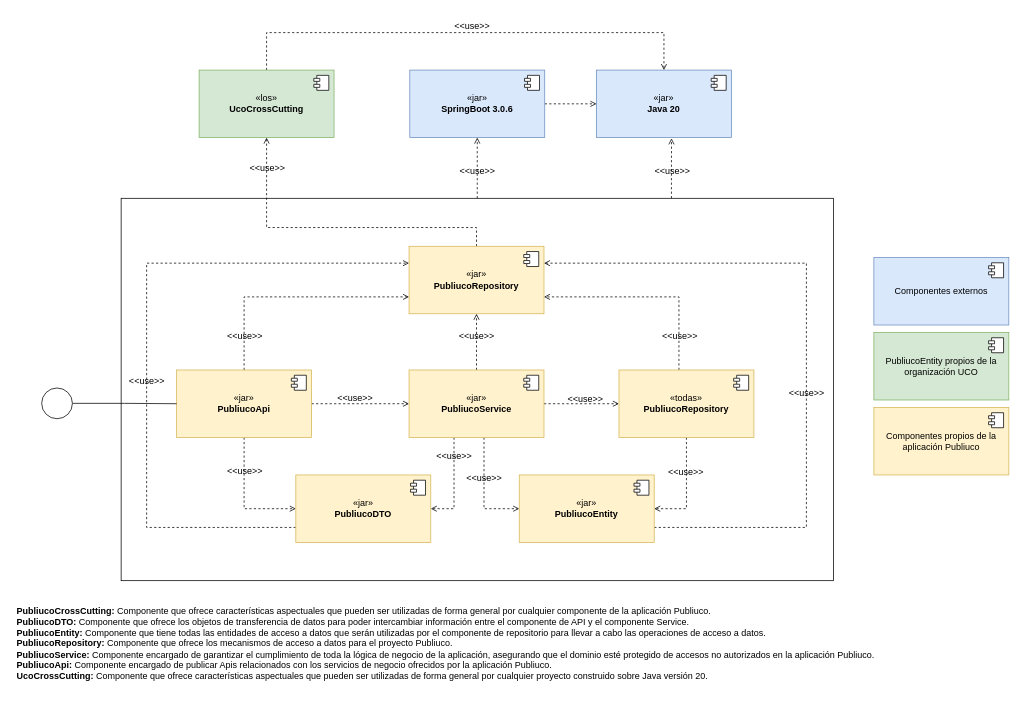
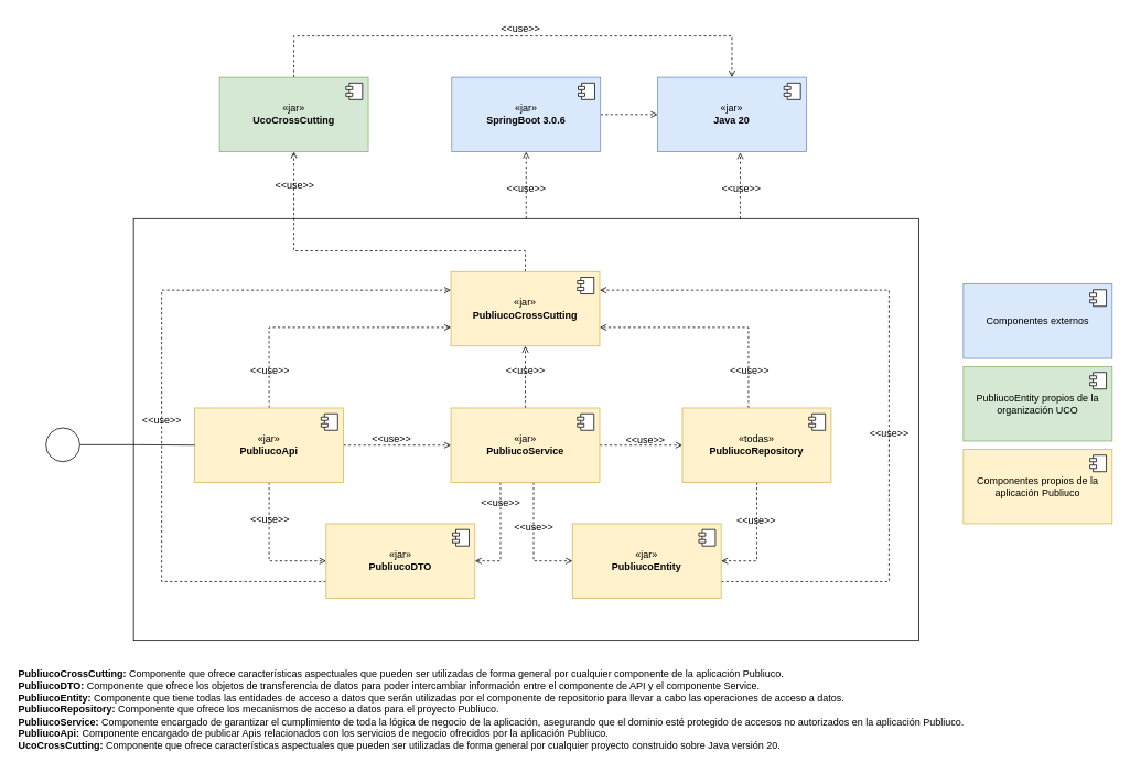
  <mxCell id="0" />
  <mxCell id="1" parent="0" />
  <mxCell id="2" style="edgeStyle=orthogonalEdgeStyle;rounded=0;orthogonalLoop=1;jettySize=auto;html=1;entryX=0.556;entryY=1.011;entryDx=0;entryDy=0;entryPerimeter=0;dashed=1;endArrow=open;endFill=0;" edge="1" parent="1" source="4" target="29"><mxGeometry relative="1" as="geometry"><Array as="points"><mxPoint x="895" y="233" /><mxPoint x="895" y="233" /></Array></mxGeometry></mxCell>
  <mxCell id="3" style="edgeStyle=orthogonalEdgeStyle;rounded=0;orthogonalLoop=1;jettySize=auto;html=1;entryX=0.5;entryY=1;entryDx=0;entryDy=0;endArrow=open;endFill=0;dashed=1;" edge="1" parent="1" source="4" target="32"><mxGeometry relative="1" as="geometry" /></mxCell>
  <mxCell id="4" value="" style="rounded=0;whiteSpace=wrap;html=1;fillColor=none;" vertex="1" parent="1"><mxGeometry x="161" y="264" width="950" height="510" as="geometry" /></mxCell>
  <mxCell id="5" style="edgeStyle=orthogonalEdgeStyle;rounded=0;orthogonalLoop=1;jettySize=auto;html=1;dashed=1;endArrow=open;endFill=0;" edge="1" parent="1" source="6" target="48"><mxGeometry relative="1" as="geometry"><Array as="points"><mxPoint x="635" y="303" /><mxPoint x="355" y="303" /></Array></mxGeometry></mxCell>
- <mxCell id="6" value="«jar»&lt;br&gt;&lt;b&gt;PubliucoRepository&lt;/b&gt;" style="html=1;dropTarget=0;whiteSpace=wrap;fillColor=#fff2cc;strokeColor=#d6b656;" vertex="1" parent="1"><mxGeometry x="545" y="328" width="180" height="90" as="geometry" /></mxCell>
+ <mxCell id="6" value="«jar»&lt;br&gt;&lt;b&gt;PubliucoCrossCutting&lt;/b&gt;" style="html=1;dropTarget=0;whiteSpace=wrap;fillColor=#fff2cc;strokeColor=#d6b656;" vertex="1" parent="1"><mxGeometry x="545" y="328" width="180" height="90" as="geometry" /></mxCell>
  <mxCell id="7" value="" style="shape=module;jettyWidth=8;jettyHeight=4;" vertex="1" parent="6"><mxGeometry x="1" width="20" height="20" relative="1" as="geometry"><mxPoint x="-27" y="7" as="offset" /></mxGeometry></mxCell>
  <mxCell id="8" style="edgeStyle=orthogonalEdgeStyle;rounded=0;orthogonalLoop=1;jettySize=auto;html=1;endArrow=open;endFill=0;dashed=1;startArrow=none;entryX=0;entryY=0.75;entryDx=0;entryDy=0;" edge="1" parent="1" source="11" target="6"><mxGeometry relative="1" as="geometry"><mxPoint x="325" y="418" as="sourcePoint" /><Array as="points"><mxPoint x="325" y="396" /></Array></mxGeometry></mxCell>
  <mxCell id="9" style="edgeStyle=orthogonalEdgeStyle;rounded=0;orthogonalLoop=1;jettySize=auto;html=1;entryX=0;entryY=0.5;entryDx=0;entryDy=0;endArrow=open;endFill=0;dashed=1;" edge="1" parent="1" source="11" target="17"><mxGeometry relative="1" as="geometry" /></mxCell>
  <mxCell id="10" style="edgeStyle=orthogonalEdgeStyle;rounded=0;orthogonalLoop=1;jettySize=auto;html=1;entryX=0;entryY=0.5;entryDx=0;entryDy=0;endArrow=open;endFill=0;dashed=1;" edge="1" parent="1" source="11" target="27"><mxGeometry relative="1" as="geometry" /></mxCell>
  <mxCell id="11" value="«jar»&lt;br&gt;&lt;b&gt;PubliucoApi&lt;/b&gt;" style="html=1;dropTarget=0;whiteSpace=wrap;fillColor=#fff2cc;strokeColor=#d6b656;" vertex="1" parent="1"><mxGeometry x="235" y="493" width="180" height="90" as="geometry" /></mxCell>
  <mxCell id="12" value="" style="shape=module;jettyWidth=8;jettyHeight=4;" vertex="1" parent="11"><mxGeometry x="1" width="20" height="20" relative="1" as="geometry"><mxPoint x="-27" y="7" as="offset" /></mxGeometry></mxCell>
  <mxCell id="13" style="edgeStyle=orthogonalEdgeStyle;rounded=0;orthogonalLoop=1;jettySize=auto;html=1;entryX=0;entryY=0.5;entryDx=0;entryDy=0;dashed=1;endArrow=open;endFill=0;" edge="1" parent="1" source="17" target="21"><mxGeometry relative="1" as="geometry" /></mxCell>
  <mxCell id="14" style="edgeStyle=orthogonalEdgeStyle;rounded=0;orthogonalLoop=1;jettySize=auto;html=1;entryX=1;entryY=0.5;entryDx=0;entryDy=0;endArrow=open;endFill=0;dashed=1;" edge="1" parent="1" source="17" target="27"><mxGeometry relative="1" as="geometry"><Array as="points"><mxPoint x="605" y="678" /></Array></mxGeometry></mxCell>
  <mxCell id="15" style="edgeStyle=orthogonalEdgeStyle;rounded=0;orthogonalLoop=1;jettySize=auto;html=1;entryX=0;entryY=0.5;entryDx=0;entryDy=0;endArrow=open;endFill=0;dashed=1;" edge="1" parent="1" source="17" target="24"><mxGeometry relative="1" as="geometry"><Array as="points"><mxPoint x="645" y="678" /></Array></mxGeometry></mxCell>
  <mxCell id="16" style="edgeStyle=orthogonalEdgeStyle;rounded=0;orthogonalLoop=1;jettySize=auto;html=1;entryX=0.5;entryY=1;entryDx=0;entryDy=0;endArrow=open;endFill=0;dashed=1;" edge="1" parent="1" source="17" target="6"><mxGeometry relative="1" as="geometry" /></mxCell>
  <mxCell id="17" value="«jar»&lt;br&gt;&lt;b style=&quot;border-color: var(--border-color);&quot;&gt;Publiuco&lt;/b&gt;&lt;b&gt;Service&lt;/b&gt;" style="html=1;dropTarget=0;whiteSpace=wrap;fillColor=#fff2cc;strokeColor=#d6b656;" vertex="1" parent="1"><mxGeometry x="545" y="493" width="180" height="90" as="geometry" /></mxCell>
  <mxCell id="18" value="" style="shape=module;jettyWidth=8;jettyHeight=4;" vertex="1" parent="17"><mxGeometry x="1" width="20" height="20" relative="1" as="geometry"><mxPoint x="-27" y="7" as="offset" /></mxGeometry></mxCell>
  <mxCell id="19" style="edgeStyle=orthogonalEdgeStyle;rounded=0;orthogonalLoop=1;jettySize=auto;html=1;entryX=1;entryY=0.5;entryDx=0;entryDy=0;endArrow=open;endFill=0;dashed=1;" edge="1" parent="1" source="21" target="24"><mxGeometry relative="1" as="geometry" /></mxCell>
  <mxCell id="20" style="edgeStyle=orthogonalEdgeStyle;rounded=0;orthogonalLoop=1;jettySize=auto;html=1;entryX=1;entryY=0.75;entryDx=0;entryDy=0;dashed=1;endArrow=open;endFill=0;" edge="1" parent="1" source="21" target="6"><mxGeometry relative="1" as="geometry"><Array as="points"><mxPoint x="905" y="396" /></Array></mxGeometry></mxCell>
  <mxCell id="21" value="«todas»&lt;br&gt;&lt;b style=&quot;border-color: var(--border-color);&quot;&gt;Publiuco&lt;/b&gt;&lt;b&gt;Repository&lt;/b&gt;" style="html=1;dropTarget=0;whiteSpace=wrap;fillColor=#fff2cc;strokeColor=#d6b656;" vertex="1" parent="1"><mxGeometry x="825" y="493" width="180" height="90" as="geometry" /></mxCell>
  <mxCell id="22" value="" style="shape=module;jettyWidth=8;jettyHeight=4;" vertex="1" parent="21"><mxGeometry x="1" width="20" height="20" relative="1" as="geometry"><mxPoint x="-27" y="7" as="offset" /></mxGeometry></mxCell>
  <mxCell id="23" style="edgeStyle=orthogonalEdgeStyle;rounded=0;orthogonalLoop=1;jettySize=auto;html=1;entryX=1;entryY=0.25;entryDx=0;entryDy=0;dashed=1;endArrow=open;endFill=0;" edge="1" parent="1" source="24" target="6"><mxGeometry relative="1" as="geometry"><Array as="points"><mxPoint x="1075" y="703" /><mxPoint x="1075" y="351" /></Array></mxGeometry></mxCell>
  <mxCell id="24" value="«jar»&lt;br&gt;&lt;b style=&quot;border-color: var(--border-color);&quot;&gt;Publiuco&lt;/b&gt;&lt;b&gt;Entity&lt;/b&gt;" style="html=1;dropTarget=0;whiteSpace=wrap;fillColor=#fff2cc;strokeColor=#d6b656;" vertex="1" parent="1"><mxGeometry x="692" y="633" width="180" height="90" as="geometry" /></mxCell>
  <mxCell id="25" value="" style="shape=module;jettyWidth=8;jettyHeight=4;" vertex="1" parent="24"><mxGeometry x="1" width="20" height="20" relative="1" as="geometry"><mxPoint x="-27" y="7" as="offset" /></mxGeometry></mxCell>
  <mxCell id="26" style="edgeStyle=orthogonalEdgeStyle;rounded=0;orthogonalLoop=1;jettySize=auto;html=1;entryX=0;entryY=0.25;entryDx=0;entryDy=0;dashed=1;endArrow=open;endFill=0;" edge="1" parent="1" source="27" target="6"><mxGeometry relative="1" as="geometry"><Array as="points"><mxPoint x="195" y="703" /><mxPoint x="195" y="351" /></Array></mxGeometry></mxCell>
  <mxCell id="27" value="«jar»&lt;br&gt;&lt;b&gt;PubliucoDTO&lt;/b&gt;" style="html=1;dropTarget=0;whiteSpace=wrap;fillColor=#fff2cc;strokeColor=#d6b656;" vertex="1" parent="1"><mxGeometry x="394" y="633" width="180" height="90" as="geometry" /></mxCell>
  <mxCell id="28" value="" style="shape=module;jettyWidth=8;jettyHeight=4;" vertex="1" parent="27"><mxGeometry x="1" width="20" height="20" relative="1" as="geometry"><mxPoint x="-27" y="7" as="offset" /></mxGeometry></mxCell>
  <mxCell id="29" value="«jar»&lt;br&gt;&lt;b&gt;Java 20&lt;/b&gt;" style="html=1;dropTarget=0;whiteSpace=wrap;fillColor=#dae8fc;strokeColor=#6c8ebf;" vertex="1" parent="1"><mxGeometry x="795" y="93" width="180" height="90" as="geometry" /></mxCell>
  <mxCell id="30" value="" style="shape=module;jettyWidth=8;jettyHeight=4;" vertex="1" parent="29"><mxGeometry x="1" width="20" height="20" relative="1" as="geometry"><mxPoint x="-27" y="7" as="offset" /></mxGeometry></mxCell>
  <mxCell id="31" style="edgeStyle=orthogonalEdgeStyle;rounded=0;orthogonalLoop=1;jettySize=auto;html=1;entryX=0;entryY=0.5;entryDx=0;entryDy=0;dashed=1;endArrow=open;endFill=0;" edge="1" parent="1" source="32" target="29"><mxGeometry relative="1" as="geometry" /></mxCell>
  <mxCell id="32" value="«jar»&lt;br&gt;&lt;b&gt;SpringBoot 3.0.6&lt;/b&gt;" style="html=1;dropTarget=0;whiteSpace=wrap;fillColor=#dae8fc;strokeColor=#6c8ebf;" vertex="1" parent="1"><mxGeometry x="546" y="93" width="180" height="90" as="geometry" /></mxCell>
  <mxCell id="33" value="" style="shape=module;jettyWidth=8;jettyHeight=4;" vertex="1" parent="32"><mxGeometry x="1" width="20" height="20" relative="1" as="geometry"><mxPoint x="-27" y="7" as="offset" /></mxGeometry></mxCell>
  <mxCell id="34" value="&amp;lt;&amp;lt;use&amp;gt;&amp;gt;" style="text;html=1;align=center;verticalAlign=middle;resizable=0;points=[];autosize=1;strokeColor=none;fillColor=none;" vertex="1" parent="1"><mxGeometry x="291" y="433" width="70" height="30" as="geometry" /></mxCell>
  <mxCell id="35" value="&amp;lt;&amp;lt;use&amp;gt;&amp;gt;" style="text;html=1;align=center;verticalAlign=middle;resizable=0;points=[];autosize=1;strokeColor=none;fillColor=none;" vertex="1" parent="1"><mxGeometry x="600" y="433" width="70" height="30" as="geometry" /></mxCell>
  <mxCell id="36" value="&amp;lt;&amp;lt;use&amp;gt;&amp;gt;" style="text;html=1;align=center;verticalAlign=middle;resizable=0;points=[];autosize=1;strokeColor=none;fillColor=none;" vertex="1" parent="1"><mxGeometry x="871" y="433" width="70" height="30" as="geometry" /></mxCell>
  <mxCell id="37" value="&amp;lt;&amp;lt;use&amp;gt;&amp;gt;" style="text;html=1;align=center;verticalAlign=middle;resizable=0;points=[];autosize=1;strokeColor=none;fillColor=none;" vertex="1" parent="1"><mxGeometry x="438" y="516" width="70" height="30" as="geometry" /></mxCell>
  <mxCell id="38" value="&amp;lt;&amp;lt;use&amp;gt;&amp;gt;" style="text;html=1;align=center;verticalAlign=middle;resizable=0;points=[];autosize=1;strokeColor=none;fillColor=none;" vertex="1" parent="1"><mxGeometry x="745" y="517" width="70" height="30" as="geometry" /></mxCell>
  <mxCell id="39" value="&amp;lt;&amp;lt;use&amp;gt;&amp;gt;" style="text;html=1;align=center;verticalAlign=middle;resizable=0;points=[];autosize=1;strokeColor=none;fillColor=none;" vertex="1" parent="1"><mxGeometry x="291" y="613" width="70" height="30" as="geometry" /></mxCell>
  <mxCell id="40" value="&amp;lt;&amp;lt;use&amp;gt;&amp;gt;" style="text;html=1;align=center;verticalAlign=middle;resizable=0;points=[];autosize=1;strokeColor=none;fillColor=none;" vertex="1" parent="1"><mxGeometry x="570" y="593" width="70" height="30" as="geometry" /></mxCell>
  <mxCell id="41" value="&amp;lt;&amp;lt;use&amp;gt;&amp;gt;" style="text;html=1;align=center;verticalAlign=middle;resizable=0;points=[];autosize=1;strokeColor=none;fillColor=none;" vertex="1" parent="1"><mxGeometry x="610" y="623" width="70" height="30" as="geometry" /></mxCell>
  <mxCell id="42" value="&amp;lt;&amp;lt;use&amp;gt;&amp;gt;" style="text;html=1;align=center;verticalAlign=middle;resizable=0;points=[];autosize=1;strokeColor=none;fillColor=none;" vertex="1" parent="1"><mxGeometry x="879" y="615" width="70" height="30" as="geometry" /></mxCell>
  <mxCell id="43" value="&amp;lt;&amp;lt;use&amp;gt;&amp;gt;" style="text;html=1;align=center;verticalAlign=middle;resizable=0;points=[];autosize=1;strokeColor=none;fillColor=none;" vertex="1" parent="1"><mxGeometry x="1040" y="509" width="70" height="30" as="geometry" /></mxCell>
  <mxCell id="44" value="&amp;lt;&amp;lt;use&amp;gt;&amp;gt;" style="text;html=1;align=center;verticalAlign=middle;resizable=0;points=[];autosize=1;strokeColor=none;fillColor=none;" vertex="1" parent="1"><mxGeometry x="160" y="493" width="70" height="30" as="geometry" /></mxCell>
  <mxCell id="45" value="&amp;lt;&amp;lt;use&amp;gt;&amp;gt;" style="text;html=1;align=center;verticalAlign=middle;resizable=0;points=[];autosize=1;strokeColor=none;fillColor=none;" vertex="1" parent="1"><mxGeometry x="601" y="213" width="70" height="30" as="geometry" /></mxCell>
  <mxCell id="46" value="&amp;lt;&amp;lt;use&amp;gt;&amp;gt;" style="text;html=1;align=center;verticalAlign=middle;resizable=0;points=[];autosize=1;strokeColor=none;fillColor=none;" vertex="1" parent="1"><mxGeometry x="861" y="213" width="70" height="30" as="geometry" /></mxCell>
  <mxCell id="47" style="edgeStyle=orthogonalEdgeStyle;rounded=0;orthogonalLoop=1;jettySize=auto;html=1;entryX=0.5;entryY=0;entryDx=0;entryDy=0;dashed=1;endArrow=open;endFill=0;" edge="1" parent="1" source="48" target="29"><mxGeometry relative="1" as="geometry"><Array as="points"><mxPoint x="355" y="43" /><mxPoint x="885" y="43" /></Array></mxGeometry></mxCell>
- <mxCell id="48" value="«los»&lt;br&gt;&lt;b&gt;UcoCrossCutting&lt;/b&gt;" style="html=1;dropTarget=0;whiteSpace=wrap;fillColor=#d5e8d4;strokeColor=#82b366;" vertex="1" parent="1"><mxGeometry x="265" y="93" width="180" height="90" as="geometry" /></mxCell>
+ <mxCell id="48" value="«jar»&lt;br&gt;&lt;b&gt;UcoCrossCutting&lt;/b&gt;" style="html=1;dropTarget=0;whiteSpace=wrap;fillColor=#d5e8d4;strokeColor=#82b366;" vertex="1" parent="1"><mxGeometry x="265" y="93" width="180" height="90" as="geometry" /></mxCell>
  <mxCell id="49" value="" style="shape=module;jettyWidth=8;jettyHeight=4;" vertex="1" parent="48"><mxGeometry x="1" width="20" height="20" relative="1" as="geometry"><mxPoint x="-27" y="7" as="offset" /></mxGeometry></mxCell>
  <mxCell id="50" value="&amp;lt;&amp;lt;use&amp;gt;&amp;gt;" style="text;html=1;align=center;verticalAlign=middle;resizable=0;points=[];autosize=1;strokeColor=none;fillColor=none;" vertex="1" parent="1"><mxGeometry x="321" y="209" width="70" height="30" as="geometry" /></mxCell>
  <mxCell id="51" value="&amp;lt;&amp;lt;use&amp;gt;&amp;gt;" style="text;html=1;align=center;verticalAlign=middle;resizable=0;points=[];autosize=1;strokeColor=none;fillColor=none;" vertex="1" parent="1"><mxGeometry x="594" y="20" width="70" height="30" as="geometry" /></mxCell>
  <mxCell id="52" style="edgeStyle=orthogonalEdgeStyle;rounded=0;orthogonalLoop=1;jettySize=auto;html=1;entryX=0;entryY=0.5;entryDx=0;entryDy=0;endArrow=none;endFill=0;" edge="1" parent="1" source="53" target="11"><mxGeometry relative="1" as="geometry" /></mxCell>
  <mxCell id="53" value="" style="ellipse;whiteSpace=wrap;html=1;aspect=fixed;" vertex="1" parent="1"><mxGeometry x="55" y="517" width="41" height="41" as="geometry" /></mxCell>
  <mxCell id="54" value="&lt;span style=&quot;border-color: var(--border-color);&quot;&gt;&lt;b style=&quot;border-color: var(--border-color); text-align: center;&quot;&gt;PubliucoCrossCutting:&amp;nbsp;&lt;/b&gt;Componente que ofrece características aspectuales que pueden ser utilizadas de forma general por cualquier componente de la aplicación Publiuco.&lt;br&gt;&lt;b&gt;PubliucoDTO:&amp;nbsp;&lt;/b&gt;Componente que ofrece los objetos de transferencia de datos para poder intercambiar información entre el componente de API y el componente Service.&lt;br&gt;&lt;b&gt;Publiuco&lt;/b&gt;&lt;b style=&quot;border-color: var(--border-color); text-align: center;&quot;&gt;Entity:&amp;nbsp;&lt;/b&gt;Componente que tiene todas las entidades de acceso a datos que serán utilizadas por el componente de repositorio para llevar a cabo las operaciones de acceso a datos.&lt;br&gt;&lt;b&gt;Publiuco&lt;/b&gt;&lt;b style=&quot;border-color: var(--border-color); text-align: center;&quot;&gt;Repository:&amp;nbsp;&lt;/b&gt;Componente que ofrece los mecanismos de acceso a datos para el proyecto Publiuco.&lt;br&gt;&lt;b&gt;Publiuco&lt;/b&gt;&lt;b style=&quot;font-weight: bold; border-color: var(--border-color); text-align: center;&quot;&gt;Service:&amp;nbsp;&lt;/b&gt;Componente encargado de garantizar el cumplimiento de toda la lógica de negocio de la aplicación, asegurando que el dominio esté protegido de accesos no autorizados en la aplicación Publiuco.&lt;br&gt;&lt;b&gt;PubliucoApi:&amp;nbsp;&lt;/b&gt;&lt;/span&gt;Componente encargado de publicar Apis relacionados con los servicios de negocio ofrecidos por la aplicación Publiuco.&lt;br&gt;&lt;b style=&quot;border-color: var(--border-color);&quot;&gt;UcoCrossCutting:&amp;nbsp;&lt;/b&gt;Componente que ofrece características aspectuales que pueden ser utilizadas de forma general por cualquier proyecto construido sobre Java versión 20." style="text;html=1;align=left;verticalAlign=middle;resizable=0;points=[];autosize=1;strokeColor=none;fillColor=none;" vertex="1" parent="1"><mxGeometry x="20" y="803" width="1170" height="110" as="geometry" /></mxCell>
  <mxCell id="55" value="Componentes externos" style="html=1;dropTarget=0;whiteSpace=wrap;fillColor=#dae8fc;strokeColor=#6c8ebf;" vertex="1" parent="1"><mxGeometry x="1165" y="343" width="180" height="90" as="geometry" /></mxCell>
  <mxCell id="56" value="" style="shape=module;jettyWidth=8;jettyHeight=4;" vertex="1" parent="55"><mxGeometry x="1" width="20" height="20" relative="1" as="geometry"><mxPoint x="-27" y="7" as="offset" /></mxGeometry></mxCell>
  <mxCell id="57" value="PubliucoEntity propios de la organización UCO" style="html=1;dropTarget=0;whiteSpace=wrap;fillColor=#d5e8d4;strokeColor=#82b366;" vertex="1" parent="1"><mxGeometry x="1165" y="443" width="180" height="90" as="geometry" /></mxCell>
  <mxCell id="58" value="" style="shape=module;jettyWidth=8;jettyHeight=4;" vertex="1" parent="57"><mxGeometry x="1" width="20" height="20" relative="1" as="geometry"><mxPoint x="-27" y="7" as="offset" /></mxGeometry></mxCell>
  <mxCell id="59" value="Componentes propios de la aplicación Publiuco" style="html=1;dropTarget=0;whiteSpace=wrap;fillColor=#fff2cc;strokeColor=#d6b656;" vertex="1" parent="1"><mxGeometry x="1165" y="543" width="180" height="90" as="geometry" /></mxCell>
  <mxCell id="60" value="" style="shape=module;jettyWidth=8;jettyHeight=4;" vertex="1" parent="59"><mxGeometry x="1" width="20" height="20" relative="1" as="geometry"><mxPoint x="-27" y="7" as="offset" /></mxGeometry></mxCell>
